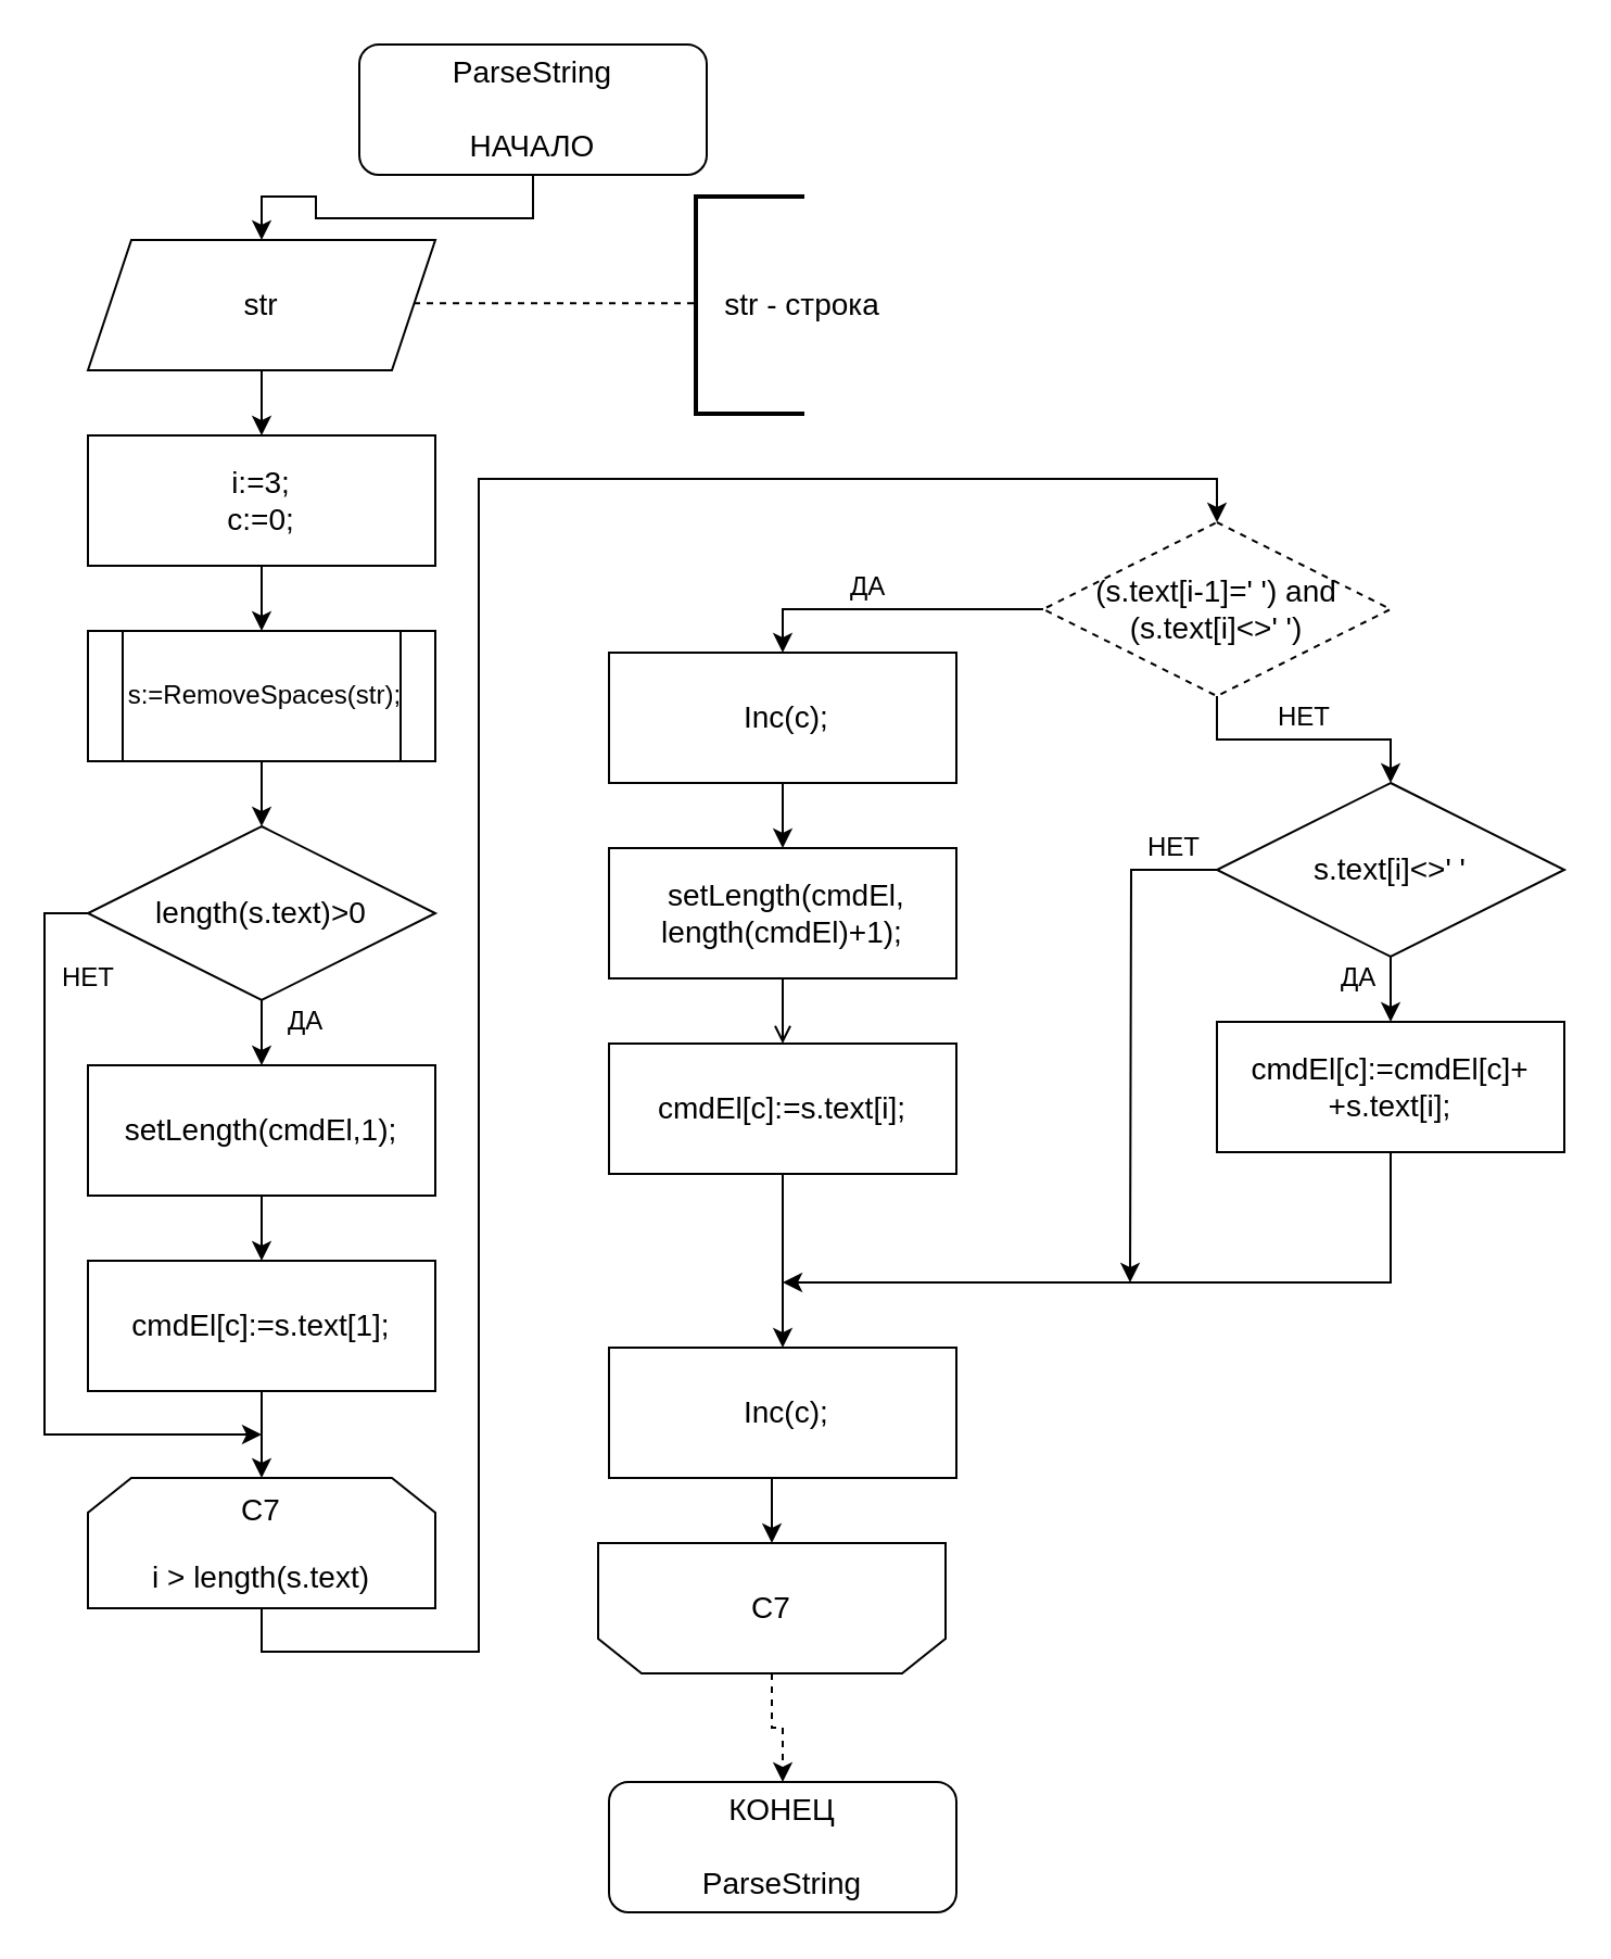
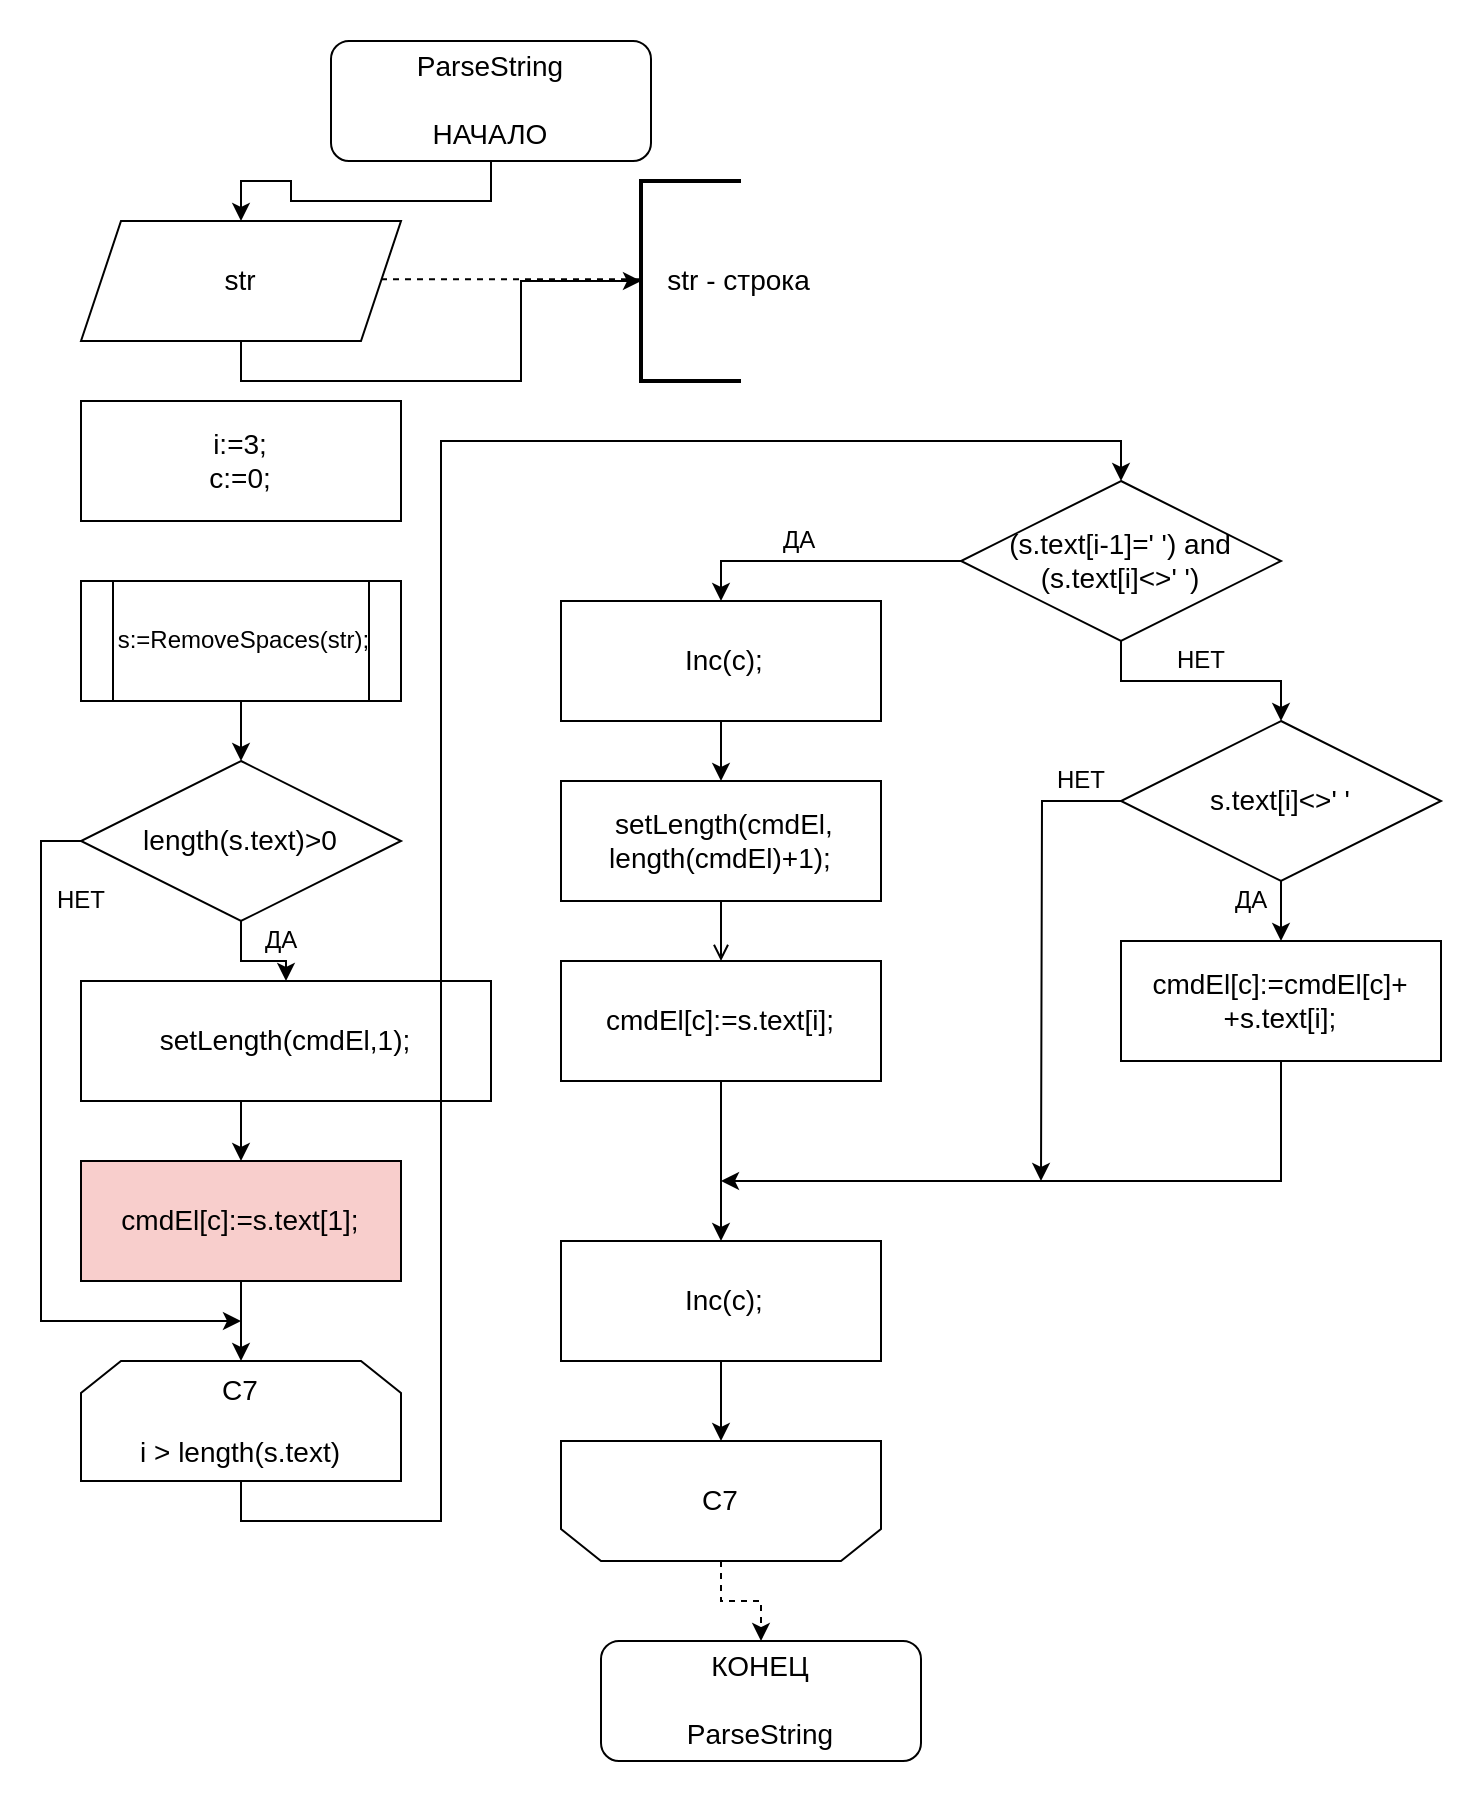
  <mxCell id="0" />
  <mxCell id="1" parent="0" />
  <mxCell id="2" style="edgeStyle=orthogonalEdgeStyle;rounded=0;orthogonalLoop=1;jettySize=auto;html=1;exitX=0.5;exitY=1;exitDx=0;exitDy=0;entryX=0.5;entryY=0;entryDx=0;entryDy=0;" edge="1" parent="1" source="3" target="7"><mxGeometry relative="1" as="geometry" /></mxCell>
  <mxCell id="3" value="&lt;font style=&quot;font-size: 14px&quot;&gt;ParseString&lt;br&gt;&lt;br&gt;НАЧАЛО&lt;/font&gt;" style="rounded=1;whiteSpace=wrap;html=1;" vertex="1" parent="1"><mxGeometry x="165" y="20" width="160" height="60" as="geometry" /></mxCell>
  <mxCell id="4" style="edgeStyle=orthogonalEdgeStyle;rounded=0;orthogonalLoop=1;jettySize=auto;html=1;exitX=0.5;exitY=1;exitDx=0;exitDy=0;entryX=0.5;entryY=0;entryDx=0;entryDy=0;" edge="1" parent="1" source="5" target="14"><mxGeometry relative="1" as="geometry" /></mxCell>
  <mxCell id="5" value="&amp;nbsp;s:=RemoveSpaces(str);" style="shape=process;whiteSpace=wrap;html=1;backgroundOutline=1;" vertex="1" parent="1"><mxGeometry x="40" y="290" width="160" height="60" as="geometry" /></mxCell>
- <mxCell id="6" style="edgeStyle=orthogonalEdgeStyle;rounded=0;orthogonalLoop=1;jettySize=auto;html=1;exitX=0.5;exitY=1;exitDx=0;exitDy=0;entryX=0.5;entryY=0;entryDx=0;entryDy=0;" edge="1" parent="1" source="7" target="11"><mxGeometry relative="1" as="geometry" /></mxCell>
+ <mxCell id="6" style="edgeStyle=orthogonalEdgeStyle;rounded=0;orthogonalLoop=1;jettySize=auto;html=1;exitX=0.5;exitY=1;exitDx=0;exitDy=0;" edge="1" parent="1" source="7" target="8"><mxGeometry relative="1" as="geometry" /></mxCell>
  <mxCell id="7" value="&lt;span style=&quot;font-size: 14px&quot;&gt;str&lt;/span&gt;" style="shape=parallelogram;perimeter=parallelogramPerimeter;whiteSpace=wrap;html=1;fixedSize=1;" vertex="1" parent="1"><mxGeometry x="40" y="110" width="160" height="60" as="geometry" /></mxCell>
  <mxCell id="8" value="&lt;span style=&quot;font-size: 14px&quot;&gt;&amp;nbsp; &amp;nbsp;str - строка&lt;/span&gt;" style="strokeWidth=2;html=1;shape=mxgraph.flowchart.annotation_1;align=left;pointerEvents=1;" vertex="1" parent="1"><mxGeometry x="320" y="90" width="50" height="100" as="geometry" /></mxCell>
  <mxCell id="9" value="" style="endArrow=none;dashed=1;html=1;rounded=0;edgeStyle=orthogonalEdgeStyle;" edge="1" parent="1"><mxGeometry width="50" height="50" relative="1" as="geometry"><mxPoint x="190" y="139.17" as="sourcePoint" /><mxPoint x="320" y="139.17" as="targetPoint" /></mxGeometry></mxCell>
- <mxCell id="10" style="edgeStyle=orthogonalEdgeStyle;rounded=0;orthogonalLoop=1;jettySize=auto;html=1;exitX=0.5;exitY=1;exitDx=0;exitDy=0;entryX=0.5;entryY=0;entryDx=0;entryDy=0;" edge="1" parent="1" source="11" target="5"><mxGeometry relative="1" as="geometry" /></mxCell>
  <mxCell id="11" value="&lt;font style=&quot;font-size: 14px&quot;&gt;i:=3;&lt;br&gt;c:=0;&lt;br&gt;&lt;/font&gt;" style="rounded=0;whiteSpace=wrap;html=1;" vertex="1" parent="1"><mxGeometry x="40" y="200" width="160" height="60" as="geometry" /></mxCell>
  <mxCell id="12" style="edgeStyle=orthogonalEdgeStyle;rounded=0;orthogonalLoop=1;jettySize=auto;html=1;exitX=0.5;exitY=1;exitDx=0;exitDy=0;" edge="1" parent="1" source="14" target="16"><mxGeometry relative="1" as="geometry" /></mxCell>
  <mxCell id="13" style="edgeStyle=orthogonalEdgeStyle;rounded=0;orthogonalLoop=1;jettySize=auto;html=1;exitX=0;exitY=0.5;exitDx=0;exitDy=0;" edge="1" parent="1" source="14"><mxGeometry relative="1" as="geometry"><mxPoint x="120" y="660" as="targetPoint" /><Array as="points"><mxPoint x="20" y="420" /><mxPoint x="20" y="660" /></Array></mxGeometry></mxCell>
  <mxCell id="14" value="&lt;span style=&quot;font-size: 14px&quot;&gt;length(s.text)&amp;gt;0&lt;/span&gt;" style="rhombus;whiteSpace=wrap;html=1;" vertex="1" parent="1"><mxGeometry x="40" y="380" width="160" height="80" as="geometry" /></mxCell>
  <mxCell id="15" style="edgeStyle=orthogonalEdgeStyle;rounded=0;orthogonalLoop=1;jettySize=auto;html=1;exitX=0.5;exitY=1;exitDx=0;exitDy=0;entryX=0.5;entryY=0;entryDx=0;entryDy=0;" edge="1" parent="1" source="16" target="18"><mxGeometry relative="1" as="geometry" /></mxCell>
- <mxCell id="16" value="&lt;font&gt;&lt;span style=&quot;font-size: 14px&quot;&gt;setLength(cmdEl,1);&lt;/span&gt;&lt;br&gt;&lt;/font&gt;" style="rounded=0;whiteSpace=wrap;html=1;" vertex="1" parent="1"><mxGeometry x="40" y="490" width="160" height="60" as="geometry" /></mxCell>
+ <mxCell id="16" value="&lt;font&gt;&lt;span style=&quot;font-size: 14px&quot;&gt;setLength(cmdEl,1);&lt;/span&gt;&lt;br&gt;&lt;/font&gt;" style="rounded=0;whiteSpace=wrap;html=1;" vertex="1" parent="1"><mxGeometry x="40" y="490" width="205" height="60" as="geometry" /></mxCell>
  <mxCell id="17" style="edgeStyle=orthogonalEdgeStyle;rounded=0;orthogonalLoop=1;jettySize=auto;html=1;exitX=0.5;exitY=1;exitDx=0;exitDy=0;entryX=0.5;entryY=0;entryDx=0;entryDy=0;" edge="1" parent="1" source="18" target="20"><mxGeometry relative="1" as="geometry" /></mxCell>
- <mxCell id="18" value="&lt;font&gt;&lt;span style=&quot;font-size: 14px&quot;&gt;cmdEl[c]:=s.text[1];&lt;/span&gt;&lt;br&gt;&lt;/font&gt;" style="rounded=0;whiteSpace=wrap;html=1;" vertex="1" parent="1"><mxGeometry x="40" y="580" width="160" height="60" as="geometry" /></mxCell>
+ <mxCell id="18" value="&lt;font&gt;&lt;span style=&quot;font-size: 14px&quot;&gt;cmdEl[c]:=s.text[1];&lt;/span&gt;&lt;br&gt;&lt;/font&gt;" style="rounded=0;whiteSpace=wrap;html=1;fillColor=#f8cecc;" vertex="1" parent="1"><mxGeometry x="40" y="580" width="160" height="60" as="geometry" /></mxCell>
  <mxCell id="19" style="edgeStyle=orthogonalEdgeStyle;rounded=0;orthogonalLoop=1;jettySize=auto;html=1;exitX=0.5;exitY=1;exitDx=0;exitDy=0;entryX=0.5;entryY=0;entryDx=0;entryDy=0;" edge="1" parent="1" source="20" target="24"><mxGeometry relative="1" as="geometry"><Array as="points"><mxPoint x="120" y="760" /><mxPoint x="220" y="760" /><mxPoint x="220" y="220" /><mxPoint x="560" y="220" /></Array></mxGeometry></mxCell>
  <mxCell id="20" value="&lt;font&gt;&lt;span style=&quot;font-size: 14px&quot;&gt;C7&lt;/span&gt;&lt;br&gt;&lt;br&gt;&lt;span style=&quot;font-size: 14px&quot;&gt;i &amp;gt; length(s.text)&lt;/span&gt;&lt;br&gt;&lt;/font&gt;" style="shape=loopLimit;whiteSpace=wrap;html=1;" vertex="1" parent="1"><mxGeometry x="40" y="680" width="160" height="60" as="geometry" /></mxCell>
  <mxCell id="21" value="ДА" style="text;html=1;align=center;verticalAlign=middle;resizable=0;points=[];autosize=1;strokeColor=none;" vertex="1" parent="1"><mxGeometry x="125" y="460" width="30" height="20" as="geometry" /></mxCell>
  <mxCell id="22" style="edgeStyle=orthogonalEdgeStyle;rounded=0;orthogonalLoop=1;jettySize=auto;html=1;exitX=0;exitY=0.5;exitDx=0;exitDy=0;entryX=0.5;entryY=0;entryDx=0;entryDy=0;" edge="1" parent="1" source="24" target="31"><mxGeometry relative="1" as="geometry" /></mxCell>
  <mxCell id="23" style="edgeStyle=orthogonalEdgeStyle;rounded=0;orthogonalLoop=1;jettySize=auto;html=1;exitX=0.5;exitY=1;exitDx=0;exitDy=0;entryX=0.5;entryY=0;entryDx=0;entryDy=0;" edge="1" parent="1" source="24" target="35"><mxGeometry relative="1" as="geometry" /></mxCell>
- <mxCell id="24" value="&lt;span style=&quot;font-size: 14px&quot;&gt;(s.text[i-1]=' ') and (s.text[i]&amp;lt;&amp;gt;' ')&lt;/span&gt;" style="rhombus;whiteSpace=wrap;html=1;dashed=1;" vertex="1" parent="1"><mxGeometry x="480" y="240" width="160" height="80" as="geometry" /></mxCell>
+ <mxCell id="24" value="&lt;span style=&quot;font-size: 14px&quot;&gt;(s.text[i-1]=' ') and (s.text[i]&amp;lt;&amp;gt;' ')&lt;/span&gt;" style="rhombus;whiteSpace=wrap;html=1;" vertex="1" parent="1"><mxGeometry x="480" y="240" width="160" height="80" as="geometry" /></mxCell>
  <mxCell id="25" value="НЕТ" style="text;html=1;align=center;verticalAlign=middle;resizable=0;points=[];autosize=1;strokeColor=none;" vertex="1" parent="1"><mxGeometry x="20" y="440" width="40" height="20" as="geometry" /></mxCell>
  <mxCell id="26" style="edgeStyle=orthogonalEdgeStyle;rounded=0;orthogonalLoop=1;jettySize=auto;html=1;exitX=0.5;exitY=1;exitDx=0;exitDy=0;" edge="1" parent="1" source="27"><mxGeometry relative="1" as="geometry"><mxPoint x="360" y="620" as="targetPoint" /></mxGeometry></mxCell>
  <mxCell id="27" value="&lt;font&gt;&lt;span style=&quot;font-size: 14px&quot;&gt;cmdEl[c]:=s.text[i];&lt;/span&gt;&lt;br&gt;&lt;/font&gt;" style="rounded=0;whiteSpace=wrap;html=1;" vertex="1" parent="1"><mxGeometry x="280" y="480" width="160" height="60" as="geometry" /></mxCell>
  <mxCell id="28" style="edgeStyle=orthogonalEdgeStyle;rounded=0;orthogonalLoop=1;jettySize=auto;html=1;exitX=0.5;exitY=1;exitDx=0;exitDy=0;entryX=0.5;entryY=0;entryDx=0;entryDy=0;endArrow=open;" edge="1" parent="1" source="29" target="27"><mxGeometry relative="1" as="geometry" /></mxCell>
  <mxCell id="29" value="&lt;font&gt;&lt;span style=&quot;font-size: 14px&quot;&gt;&amp;nbsp;setLength(cmdEl,&lt;br&gt;length(cmdEl)+1);&lt;/span&gt;&lt;br&gt;&lt;/font&gt;" style="rounded=0;whiteSpace=wrap;html=1;" vertex="1" parent="1"><mxGeometry x="280" y="390" width="160" height="60" as="geometry" /></mxCell>
  <mxCell id="30" style="edgeStyle=orthogonalEdgeStyle;rounded=0;orthogonalLoop=1;jettySize=auto;html=1;exitX=0.5;exitY=1;exitDx=0;exitDy=0;entryX=0.5;entryY=0;entryDx=0;entryDy=0;" edge="1" parent="1" source="31" target="29"><mxGeometry relative="1" as="geometry" /></mxCell>
  <mxCell id="31" value="&lt;font&gt;&lt;span style=&quot;font-size: 14px&quot;&gt;&amp;nbsp;Inc(c);&lt;/span&gt;&lt;br&gt;&lt;/font&gt;" style="rounded=0;whiteSpace=wrap;html=1;" vertex="1" parent="1"><mxGeometry x="280" y="300" width="160" height="60" as="geometry" /></mxCell>
  <mxCell id="32" value="ДА" style="text;html=1;align=center;verticalAlign=middle;resizable=0;points=[];autosize=1;strokeColor=none;" vertex="1" parent="1"><mxGeometry x="384" y="260" width="30" height="20" as="geometry" /></mxCell>
  <mxCell id="33" style="edgeStyle=orthogonalEdgeStyle;rounded=0;orthogonalLoop=1;jettySize=auto;html=1;exitX=0.5;exitY=1;exitDx=0;exitDy=0;entryX=0.5;entryY=0;entryDx=0;entryDy=0;" edge="1" parent="1" source="35" target="38"><mxGeometry relative="1" as="geometry" /></mxCell>
  <mxCell id="34" style="edgeStyle=orthogonalEdgeStyle;rounded=0;orthogonalLoop=1;jettySize=auto;html=1;exitX=0;exitY=0.5;exitDx=0;exitDy=0;" edge="1" parent="1" source="35"><mxGeometry relative="1" as="geometry"><mxPoint x="520" y="590" as="targetPoint" /></mxGeometry></mxCell>
  <mxCell id="35" value="&lt;span style=&quot;font-size: 14px&quot;&gt;s.text[i]&amp;lt;&amp;gt;' '&lt;/span&gt;" style="rhombus;whiteSpace=wrap;html=1;" vertex="1" parent="1"><mxGeometry x="560" y="360" width="160" height="80" as="geometry" /></mxCell>
  <mxCell id="36" value="НЕТ" style="text;html=1;align=center;verticalAlign=middle;resizable=0;points=[];autosize=1;strokeColor=none;" vertex="1" parent="1"><mxGeometry x="580" y="320" width="40" height="20" as="geometry" /></mxCell>
  <mxCell id="37" style="edgeStyle=orthogonalEdgeStyle;rounded=0;orthogonalLoop=1;jettySize=auto;html=1;exitX=0.5;exitY=1;exitDx=0;exitDy=0;" edge="1" parent="1" source="38"><mxGeometry relative="1" as="geometry"><mxPoint x="360" y="590" as="targetPoint" /><Array as="points"><mxPoint x="640" y="590" /></Array></mxGeometry></mxCell>
  <mxCell id="38" value="&lt;font&gt;&lt;span style=&quot;font-size: 14px&quot;&gt;cmdEl[c]:=cmdEl[c]+&lt;br&gt;+s.text[i];&lt;/span&gt;&lt;br&gt;&lt;/font&gt;" style="rounded=0;whiteSpace=wrap;html=1;" vertex="1" parent="1"><mxGeometry x="560" y="470" width="160" height="60" as="geometry" /></mxCell>
  <mxCell id="39" value="ДА" style="text;html=1;align=center;verticalAlign=middle;resizable=0;points=[];autosize=1;strokeColor=none;" vertex="1" parent="1"><mxGeometry x="610" y="440" width="30" height="20" as="geometry" /></mxCell>
  <mxCell id="40" style="edgeStyle=orthogonalEdgeStyle;rounded=0;orthogonalLoop=1;jettySize=auto;html=1;exitX=0.5;exitY=1;exitDx=0;exitDy=0;entryX=0.5;entryY=1;entryDx=0;entryDy=0;" edge="1" parent="1" source="41" target="44"><mxGeometry relative="1" as="geometry" /></mxCell>
  <mxCell id="41" value="&lt;font&gt;&lt;span style=&quot;font-size: 14px&quot;&gt;&amp;nbsp;Inc(c);&lt;/span&gt;&lt;br&gt;&lt;/font&gt;" style="rounded=0;whiteSpace=wrap;html=1;" vertex="1" parent="1"><mxGeometry x="280" y="620" width="160" height="60" as="geometry" /></mxCell>
  <mxCell id="42" value="НЕТ" style="text;html=1;align=center;verticalAlign=middle;resizable=0;points=[];autosize=1;strokeColor=none;" vertex="1" parent="1"><mxGeometry x="520" y="380" width="40" height="20" as="geometry" /></mxCell>
  <mxCell id="43" style="edgeStyle=orthogonalEdgeStyle;rounded=0;orthogonalLoop=1;jettySize=auto;html=1;exitX=0.5;exitY=0;exitDx=0;exitDy=0;entryX=0.5;entryY=0;entryDx=0;entryDy=0;dashed=1;" edge="1" parent="1" source="44" target="45"><mxGeometry relative="1" as="geometry" /></mxCell>
- <mxCell id="44" value="&lt;font&gt;&lt;span style=&quot;font-size: 14px&quot;&gt;C7&lt;/span&gt;&lt;br&gt;&lt;/font&gt;" style="shape=loopLimit;whiteSpace=wrap;html=1;direction=west;" vertex="1" parent="1"><mxGeometry x="275" y="710" width="160" height="60" as="geometry" /></mxCell>
- <mxCell id="45" value="&lt;font style=&quot;font-size: 14px&quot;&gt;КОНЕЦ&lt;br&gt;&lt;br&gt;ParseString&lt;br&gt;&lt;/font&gt;" style="rounded=1;whiteSpace=wrap;html=1;" vertex="1" parent="1"><mxGeometry x="280" y="820" width="160" height="60" as="geometry" /></mxCell>
+ <mxCell id="44" value="&lt;font&gt;&lt;span style=&quot;font-size: 14px&quot;&gt;C7&lt;/span&gt;&lt;br&gt;&lt;/font&gt;" style="shape=loopLimit;whiteSpace=wrap;html=1;direction=west;" vertex="1" parent="1"><mxGeometry x="280" y="720" width="160" height="60" as="geometry" /></mxCell>
+ <mxCell id="45" value="&lt;font style=&quot;font-size: 14px&quot;&gt;КОНЕЦ&lt;br&gt;&lt;br&gt;ParseString&lt;br&gt;&lt;/font&gt;" style="rounded=1;whiteSpace=wrap;html=1;" vertex="1" parent="1"><mxGeometry x="300" y="820" width="160" height="60" as="geometry" /></mxCell>
